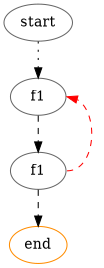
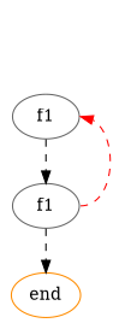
  digraph {
    node [color=gray40 shape=ellipse]
    edge [weight=100 style=dashed]
-   n1 [label=start]
    n2 [label="f1\n"]
    n3 [color=darkorange label=end]
    n4 [label="f1\n"]
-   n1 -> n2 [style=dotted]
    n2 -> n4
    n4 -> n2 [color=red headport=e tailport=e weight=""]
    n4 -> n3
  }
